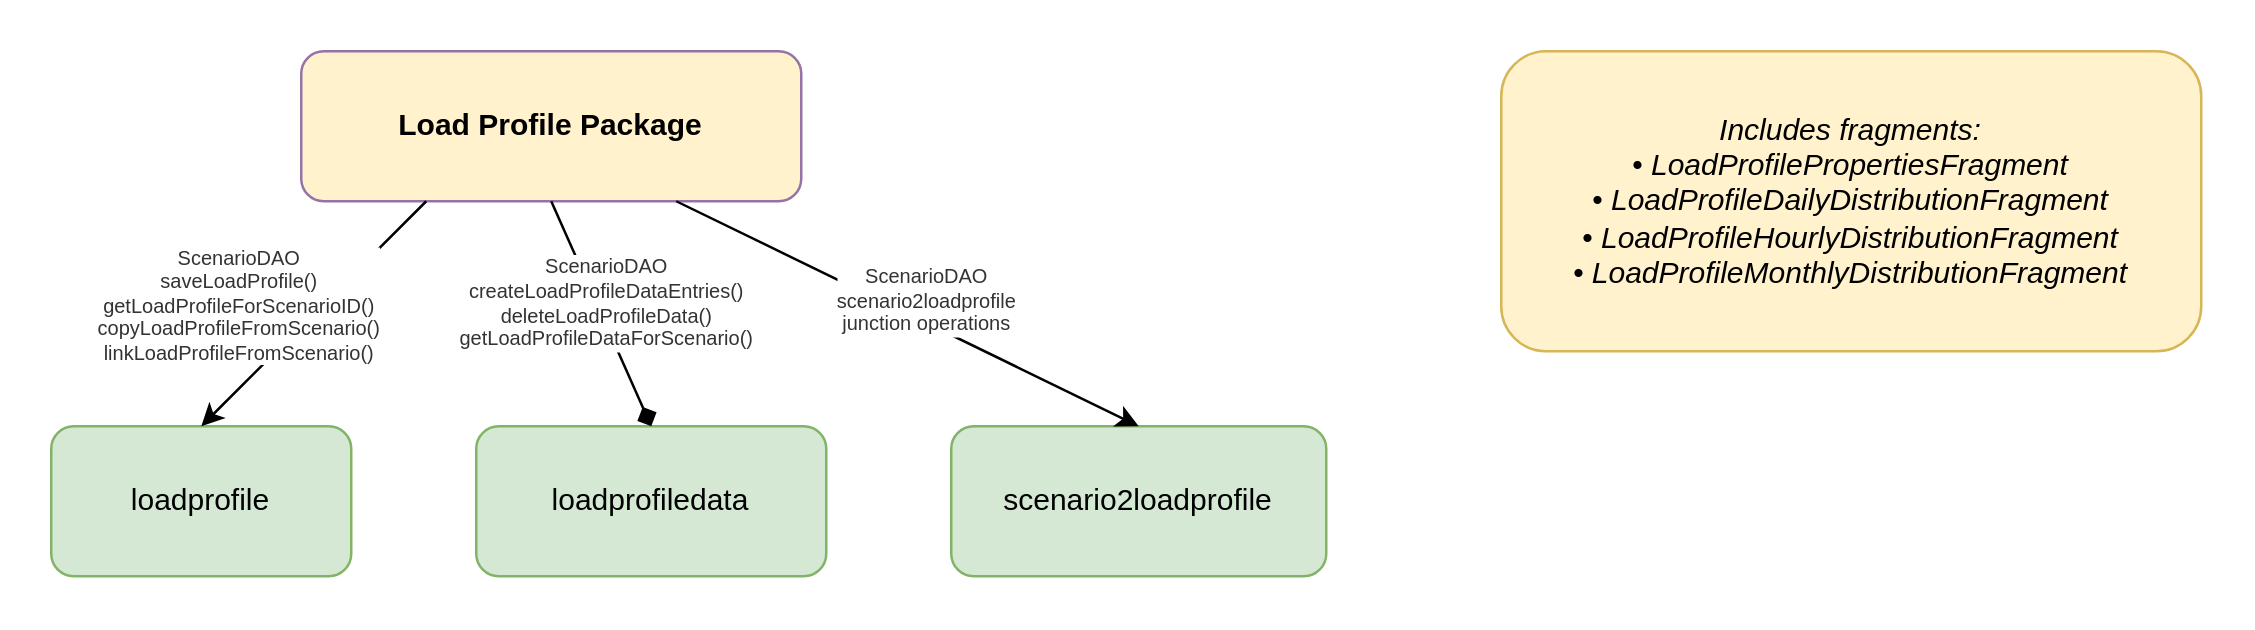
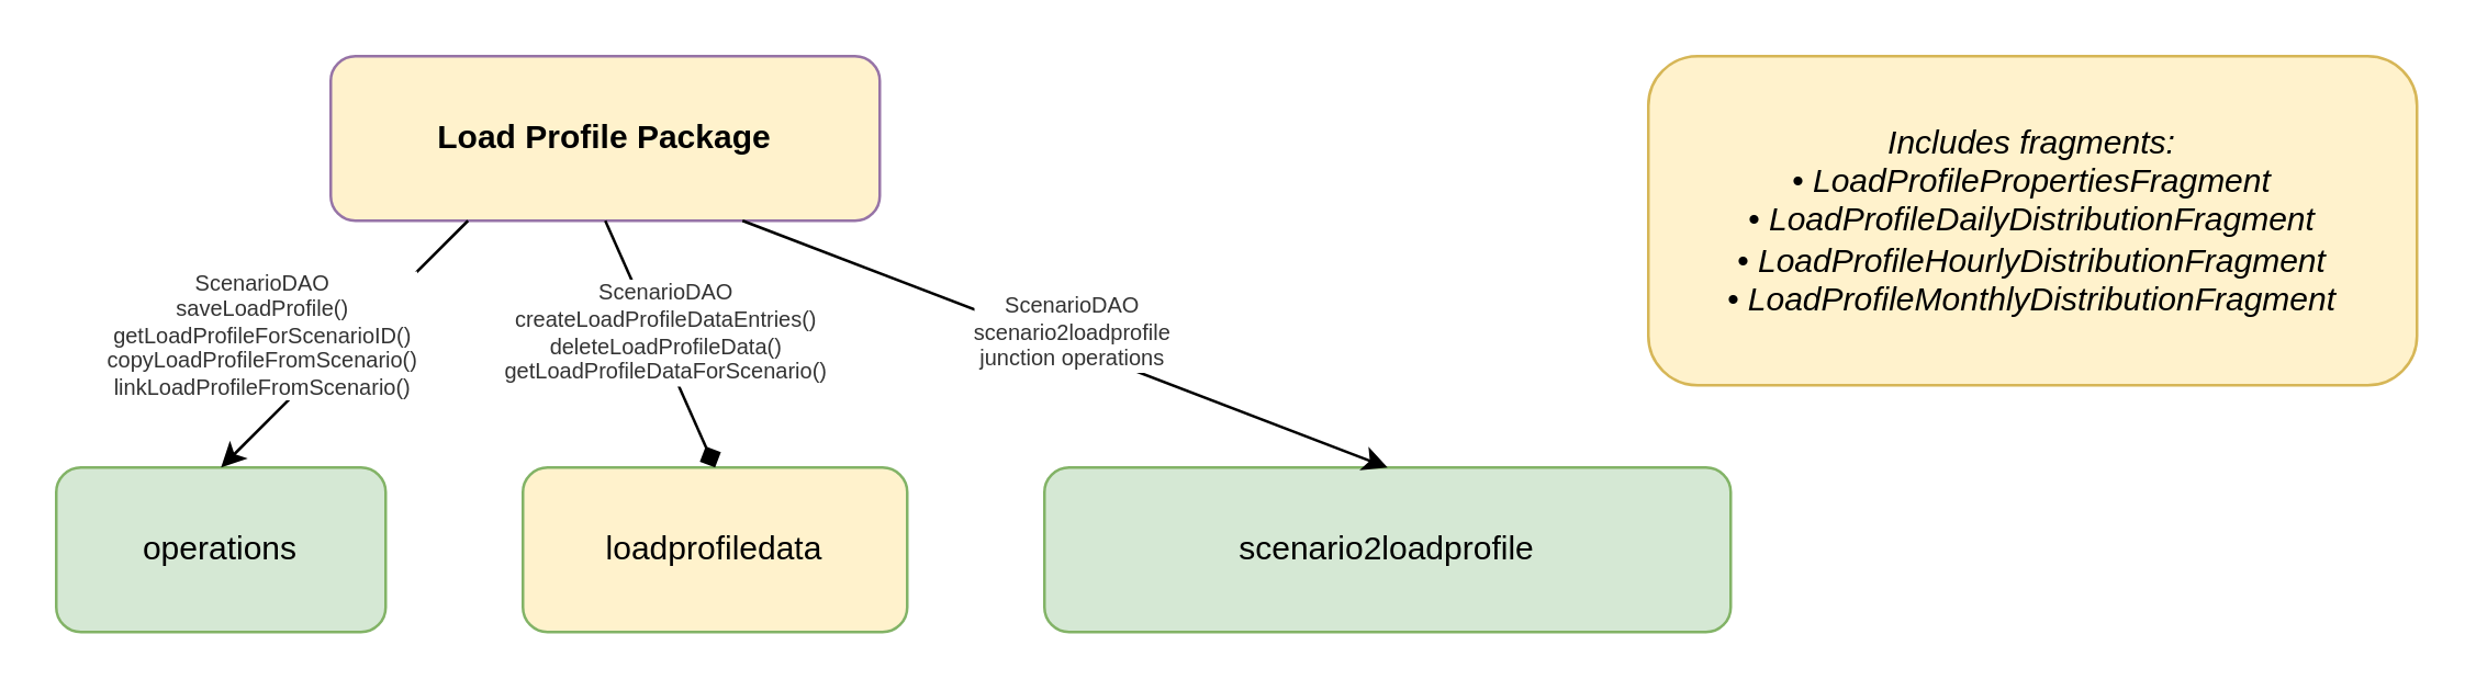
  <mxCell id="0" />
  <mxCell id="1" parent="0" />
  <mxCell id="2" value="Load Profile Package" style="rounded=1;whiteSpace=wrap;html=1;fillColor=#fff2cc;strokeColor=#9673A6;fontColor=#000000;fontStyle=1;" vertex="1" parent="1"><mxGeometry x="120" y="20" width="200" height="60" as="geometry" /></mxCell>
- <mxCell id="3" value="loadprofile" style="rounded=1;whiteSpace=wrap;html=1;fillColor=#D5E8D4;strokeColor=#82B366;fontColor=#000000;" vertex="1" parent="1"><mxGeometry x="20" y="170" width="120" height="60" as="geometry" /></mxCell>
- <mxCell id="4" value="loadprofiledata" style="rounded=1;whiteSpace=wrap;html=1;fillColor=#D5E8D4;strokeColor=#82B366;fontColor=#000000;" vertex="1" parent="1"><mxGeometry x="190" y="170" width="140" height="60" as="geometry" /></mxCell>
- <mxCell id="5" value="scenario2loadprofile" style="rounded=1;whiteSpace=wrap;html=1;fillColor=#D5E8D4;strokeColor=#82B366;fontColor=#000000;" vertex="1" parent="1"><mxGeometry x="380" y="170" width="150" height="60" as="geometry" /></mxCell>
+ <mxCell id="3" value="operations" style="rounded=1;whiteSpace=wrap;html=1;fillColor=#D5E8D4;strokeColor=#82B366;fontColor=#000000;" vertex="1" parent="1"><mxGeometry x="20" y="170" width="120" height="60" as="geometry" /></mxCell>
+ <mxCell id="4" value="loadprofiledata" style="rounded=1;whiteSpace=wrap;html=1;fillColor=#fff2cc;strokeColor=#82B366;fontColor=#000000;" vertex="1" parent="1"><mxGeometry x="190" y="170" width="140" height="60" as="geometry" /></mxCell>
+ <mxCell id="5" value="scenario2loadprofile" style="rounded=1;whiteSpace=wrap;html=1;fillColor=#D5E8D4;strokeColor=#82B366;fontColor=#000000;" vertex="1" parent="1"><mxGeometry x="380" y="170" width="250" height="60" as="geometry" /></mxCell>
  <mxCell id="6" value="" style="endArrow=classic;html=1;rounded=1;exitX=0.25;exitY=1;exitDx=0;exitDy=0;entryX=0.5;entryY=0;entryDx=0;entryDy=0;" edge="1" parent="1" source="2" target="3"><mxGeometry width="50" height="50" relative="1" as="geometry"><mxPoint x="370" y="370" as="sourcePoint" /><mxPoint x="420" y="320" as="targetPoint" /></mxGeometry></mxCell>
  <mxCell id="7" value="ScenarioDAO&#10;saveLoadProfile()&#10;getLoadProfileForScenarioID()&#10;copyLoadProfileFromScenario()&#10;linkLoadProfileFromScenario()" style="edgeLabel;html=1;align=center;verticalAlign=middle;resizable=0;points=[];fontSize=8;fontColor=#333333;" vertex="1" connectable="0" parent="6"><mxGeometry x="-0.2" y="1" relative="1" as="geometry"><mxPoint x="-40" y="5" as="offset" /></mxGeometry></mxCell>
  <mxCell id="8" value="" style="endArrow=diamond;html=1;rounded=1;exitX=0.5;exitY=1;exitDx=0;exitDy=0;entryX=0.5;entryY=0;entryDx=0;entryDy=0;" edge="1" parent="1" source="2" target="4"><mxGeometry width="50" height="50" relative="1" as="geometry"><mxPoint x="370" y="370" as="sourcePoint" /><mxPoint x="420" y="320" as="targetPoint" /></mxGeometry></mxCell>
  <mxCell id="9" value="ScenarioDAO&#10;createLoadProfileDataEntries()&#10;deleteLoadProfileData()&#10;getLoadProfileDataForScenario()" style="edgeLabel;html=1;align=center;verticalAlign=middle;resizable=0;points=[];fontSize=8;fontColor=#333333;" vertex="1" connectable="0" parent="8"><mxGeometry x="-0.2" y="1" relative="1" as="geometry"><mxPoint x="5" y="5" as="offset" /></mxGeometry></mxCell>
  <mxCell id="10" value="" style="endArrow=classic;html=1;rounded=1;exitX=0.75;exitY=1;exitDx=0;exitDy=0;entryX=0.5;entryY=0;entryDx=0;entryDy=0;" edge="1" parent="1" source="2" target="5"><mxGeometry width="50" height="50" relative="1" as="geometry"><mxPoint x="370" y="370" as="sourcePoint" /><mxPoint x="420" y="320" as="targetPoint" /></mxGeometry></mxCell>
  <mxCell id="11" value="ScenarioDAO&#10;scenario2loadprofile&#10;junction operations" style="edgeLabel;html=1;align=center;verticalAlign=middle;resizable=0;points=[];fontSize=8;fontColor=#333333;" vertex="1" connectable="0" parent="10"><mxGeometry x="-0.2" y="1" relative="1" as="geometry"><mxPoint x="25" y="5" as="offset" /></mxGeometry></mxCell>
  <mxCell id="12" value="Includes fragments:&#10;• LoadProfilePropertiesFragment&#10;• LoadProfileDailyDistributionFragment&#10;• LoadProfileHourlyDistributionFragment&#10;• LoadProfileMonthlyDistributionFragment" style="rounded=1;whiteSpace=wrap;html=1;fillColor=#FFF2CC;strokeColor=#D6B656;fontColor=#000000;fontStyle=2;" vertex="1" parent="1"><mxGeometry x="600" y="20" width="280" height="120" as="geometry" /></mxCell>
